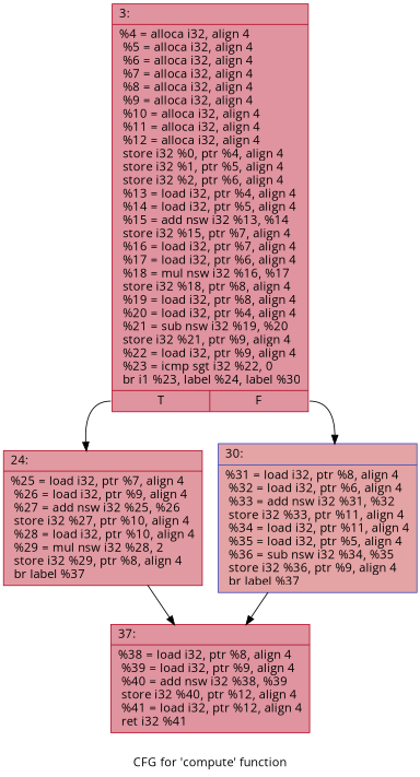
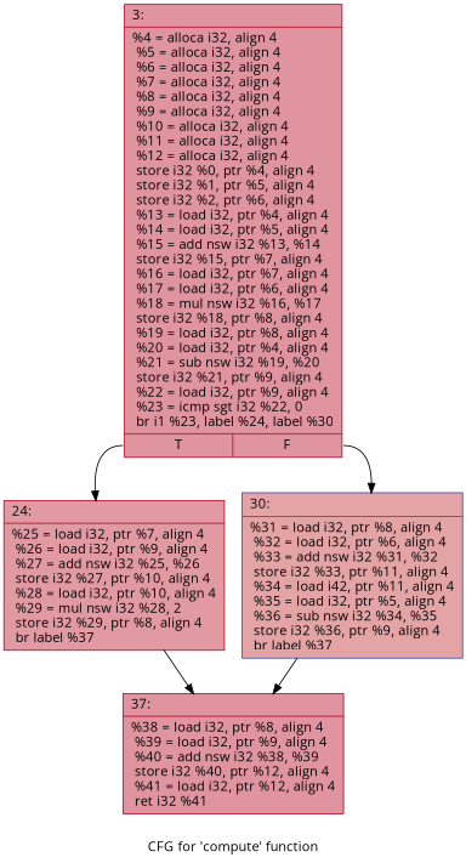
  digraph {
    label="CFG for 'compute' function"
    fontname="Open Sans"
    node [color="#b70d28ff" fillcolor="#b70d2870" fontname="Open Sans" shape=record style=filled]
    edge [fontname="Open Sans"]
    n1 [label="{3:\l|  %4 = alloca i32, align 4\l  %5 = alloca i32, align 4\l  %6 = alloca i32, align 4\l  %7 = alloca i32, align 4\l  %8 = alloca i32, align 4\l  %9 = alloca i32, align 4\l  %10 = alloca i32, align 4\l  %11 = alloca i32, align 4\l  %12 = alloca i32, align 4\l  store i32 %0, ptr %4, align 4\l  store i32 %1, ptr %5, align 4\l  store i32 %2, ptr %6, align 4\l  %13 = load i32, ptr %4, align 4\l  %14 = load i32, ptr %5, align 4\l  %15 = add nsw i32 %13, %14\l  store i32 %15, ptr %7, align 4\l  %16 = load i32, ptr %7, align 4\l  %17 = load i32, ptr %6, align 4\l  %18 = mul nsw i32 %16, %17\l  store i32 %18, ptr %8, align 4\l  %19 = load i32, ptr %8, align 4\l  %20 = load i32, ptr %4, align 4\l  %21 = sub nsw i32 %19, %20\l  store i32 %21, ptr %9, align 4\l  %22 = load i32, ptr %9, align 4\l  %23 = icmp sgt i32 %22, 0\l  br i1 %23, label %24, label %30\l|{<s0>T|<s1>F}}"]
    n2 [fillcolor="#bb1b2c70" label="{24:\l|  %25 = load i32, ptr %7, align 4\l  %26 = load i32, ptr %9, align 4\l  %27 = add nsw i32 %25, %26\l  store i32 %27, ptr %10, align 4\l  %28 = load i32, ptr %10, align 4\l  %29 = mul nsw i32 %28, 2\l  store i32 %29, ptr %8, align 4\l  br label %37\l}"]
-   n3 [color="#3d50c3ff" fillcolor="#c32e3170" label="{30:\l|  %31 = load i32, ptr %8, align 4\l  %32 = load i32, ptr %6, align 4\l  %33 = add nsw i32 %31, %32\l  store i32 %33, ptr %11, align 4\l  %34 = load i32, ptr %11, align 4\l  %35 = load i32, ptr %5, align 4\l  %36 = sub nsw i32 %34, %35\l  store i32 %36, ptr %9, align 4\l  br label %37\l}"]
+   n3 [color="#3d50c3ff" fillcolor="#c32e3170" label="{30:\l|  %31 = load i32, ptr %8, align 4\l  %32 = load i32, ptr %6, align 4\l  %33 = add nsw i32 %31, %32\l  store i32 %33, ptr %11, align 4\l  %34 = load i42, ptr %11, align 4\l  %35 = load i32, ptr %5, align 4\l  %36 = sub nsw i32 %34, %35\l  store i32 %36, ptr %9, align 4\l  br label %37\l}"]
    n4 [label="{37:\l|  %38 = load i32, ptr %8, align 4\l  %39 = load i32, ptr %9, align 4\l  %40 = add nsw i32 %38, %39\l  store i32 %40, ptr %12, align 4\l  %41 = load i32, ptr %12, align 4\l  ret i32 %41\l}"]
    n1 -> n2 [tailport=s0]
    n1 -> n3 [tailport=s1]
    n2 -> n4
    n3 -> n4
  }
